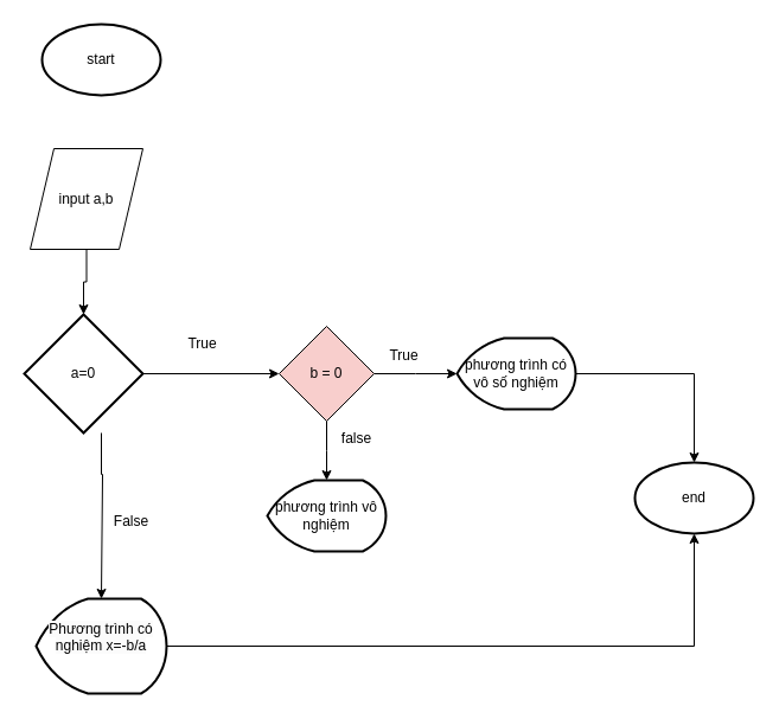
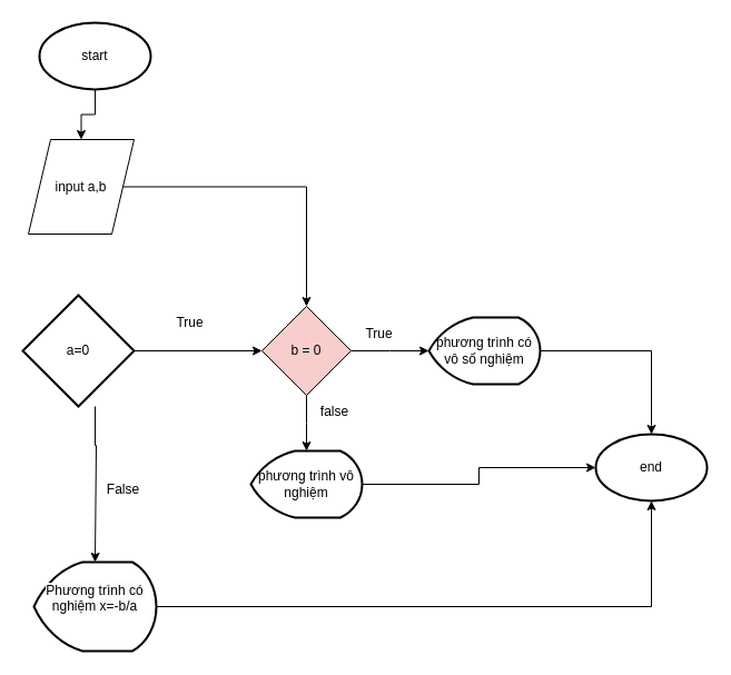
  <mxCell id="0" />
  <mxCell id="1" parent="0" />
  <mxCell id="2" style="edgeStyle=orthogonalEdgeStyle;rounded=0;orthogonalLoop=1;jettySize=auto;html=1;" parent="1" source="4" edge="1"><mxGeometry relative="1" as="geometry"><mxPoint x="85" y="505" as="targetPoint" /><Array as="points"><mxPoint x="85" y="400" /><mxPoint x="86" y="400" /></Array></mxGeometry></mxCell>
  <mxCell id="3" style="edgeStyle=orthogonalEdgeStyle;rounded=0;orthogonalLoop=1;jettySize=auto;html=1;" edge="1" parent="1" source="4"><mxGeometry relative="1" as="geometry"><mxPoint x="235" y="315" as="targetPoint" /></mxGeometry></mxCell>
  <mxCell id="4" value="a=0" style="strokeWidth=2;html=1;shape=mxgraph.flowchart.decision;whiteSpace=wrap;" parent="1" vertex="1"><mxGeometry x="20" y="265" width="100" height="100" as="geometry" /></mxCell>
  <mxCell id="5" value="True" style="text;html=1;align=center;verticalAlign=middle;resizable=0;points=[];autosize=1;strokeColor=none;fillColor=none;" parent="1" vertex="1"><mxGeometry x="145" y="275" width="50" height="30" as="geometry" /></mxCell>
  <mxCell id="6" value="False" style="text;html=1;align=center;verticalAlign=middle;resizable=0;points=[];autosize=1;strokeColor=none;fillColor=none;" parent="1" vertex="1"><mxGeometry x="85" y="425" width="50" height="30" as="geometry" /></mxCell>
  <mxCell id="7" value="input a,b" style="shape=parallelogram;perimeter=parallelogramPerimeter;whiteSpace=wrap;html=1;fixedSize=1;" vertex="1" parent="1"><mxGeometry x="25" y="125" width="95" height="85" as="geometry" /></mxCell>
+ <mxCell id="8" style="edgeStyle=orthogonalEdgeStyle;rounded=0;orthogonalLoop=1;jettySize=auto;html=1;" edge="1" parent="1" source="9" target="7"><mxGeometry relative="1" as="geometry" /></mxCell>
  <mxCell id="9" value="start" style="strokeWidth=2;html=1;shape=mxgraph.flowchart.start_1;whiteSpace=wrap;" vertex="1" parent="1"><mxGeometry x="35" y="20" width="100" height="60" as="geometry" /></mxCell>
  <mxCell id="10" value="&#10;&lt;span style=&quot;color: rgb(0, 0, 0); font-family: Helvetica; font-size: 12px; font-style: normal; font-variant-ligatures: normal; font-variant-caps: normal; font-weight: 400; letter-spacing: normal; orphans: 2; text-align: center; text-indent: 0px; text-transform: none; widows: 2; word-spacing: 0px; -webkit-text-stroke-width: 0px; white-space: normal; background-color: rgb(251, 251, 251); text-decoration-thickness: initial; text-decoration-style: initial; text-decoration-color: initial; display: inline !important; float: none;&quot;&gt;Phương trình có nghiệm x=-b/a&lt;/span&gt;&#10;&#10;" style="strokeWidth=2;html=1;shape=mxgraph.flowchart.display;whiteSpace=wrap;" vertex="1" parent="1"><mxGeometry x="30" y="505" width="110" height="80" as="geometry" /></mxCell>
- <mxCell id="11" style="edgeStyle=orthogonalEdgeStyle;rounded=0;orthogonalLoop=1;jettySize=auto;html=1;entryX=0.5;entryY=0;entryDx=0;entryDy=0;entryPerimeter=0;" edge="1" parent="1" source="7" target="4"><mxGeometry relative="1" as="geometry" /></mxCell>
+ <mxCell id="11" style="edgeStyle=orthogonalEdgeStyle;rounded=0;orthogonalLoop=1;jettySize=auto;html=1;" edge="1" parent="1" source="7" target="14"><mxGeometry relative="1" as="geometry" /></mxCell>
  <mxCell id="12" style="edgeStyle=orthogonalEdgeStyle;rounded=0;orthogonalLoop=1;jettySize=auto;html=1;" edge="1" parent="1" source="14"><mxGeometry relative="1" as="geometry"><mxPoint x="385" y="315" as="targetPoint" /></mxGeometry></mxCell>
  <mxCell id="13" style="edgeStyle=orthogonalEdgeStyle;rounded=0;orthogonalLoop=1;jettySize=auto;html=1;" edge="1" parent="1" source="14"><mxGeometry relative="1" as="geometry"><mxPoint x="275" y="405" as="targetPoint" /></mxGeometry></mxCell>
  <mxCell id="14" value="b = 0" style="rhombus;whiteSpace=wrap;html=1;fillColor=#f8cecc;" vertex="1" parent="1"><mxGeometry x="235" y="275" width="80" height="80" as="geometry" /></mxCell>
  <mxCell id="15" value="phương trình có vô số nghiệm" style="strokeWidth=2;html=1;shape=mxgraph.flowchart.display;whiteSpace=wrap;" vertex="1" parent="1"><mxGeometry x="385" y="285" width="100" height="60" as="geometry" /></mxCell>
  <mxCell id="16" value="True" style="text;html=1;align=center;verticalAlign=middle;resizable=0;points=[];autosize=1;strokeColor=none;fillColor=none;" vertex="1" parent="1"><mxGeometry x="315" y="285" width="50" height="30" as="geometry" /></mxCell>
  <mxCell id="17" value="false" style="text;html=1;align=center;verticalAlign=middle;resizable=0;points=[];autosize=1;strokeColor=none;fillColor=none;" vertex="1" parent="1"><mxGeometry x="275" y="355" width="50" height="30" as="geometry" /></mxCell>
  <mxCell id="18" value="phương trình vô nghiệm" style="strokeWidth=2;html=1;shape=mxgraph.flowchart.display;whiteSpace=wrap;" vertex="1" parent="1"><mxGeometry x="225" y="405" width="100" height="60" as="geometry" /></mxCell>
  <mxCell id="19" value="end" style="strokeWidth=2;html=1;shape=mxgraph.flowchart.start_1;whiteSpace=wrap;" vertex="1" parent="1"><mxGeometry x="535" y="390" width="100" height="60" as="geometry" /></mxCell>
  <mxCell id="20" style="edgeStyle=orthogonalEdgeStyle;rounded=0;orthogonalLoop=1;jettySize=auto;html=1;entryX=0.5;entryY=1;entryDx=0;entryDy=0;entryPerimeter=0;" edge="1" parent="1" source="10" target="19"><mxGeometry relative="1" as="geometry" /></mxCell>
+ <mxCell id="21" style="edgeStyle=orthogonalEdgeStyle;rounded=0;orthogonalLoop=1;jettySize=auto;html=1;entryX=0;entryY=0.5;entryDx=0;entryDy=0;entryPerimeter=0;" edge="1" parent="1" source="18" target="19"><mxGeometry relative="1" as="geometry" /></mxCell>
  <mxCell id="22" style="edgeStyle=orthogonalEdgeStyle;rounded=0;orthogonalLoop=1;jettySize=auto;html=1;entryX=0.5;entryY=0;entryDx=0;entryDy=0;entryPerimeter=0;" edge="1" parent="1" source="15" target="19"><mxGeometry relative="1" as="geometry" /></mxCell>
